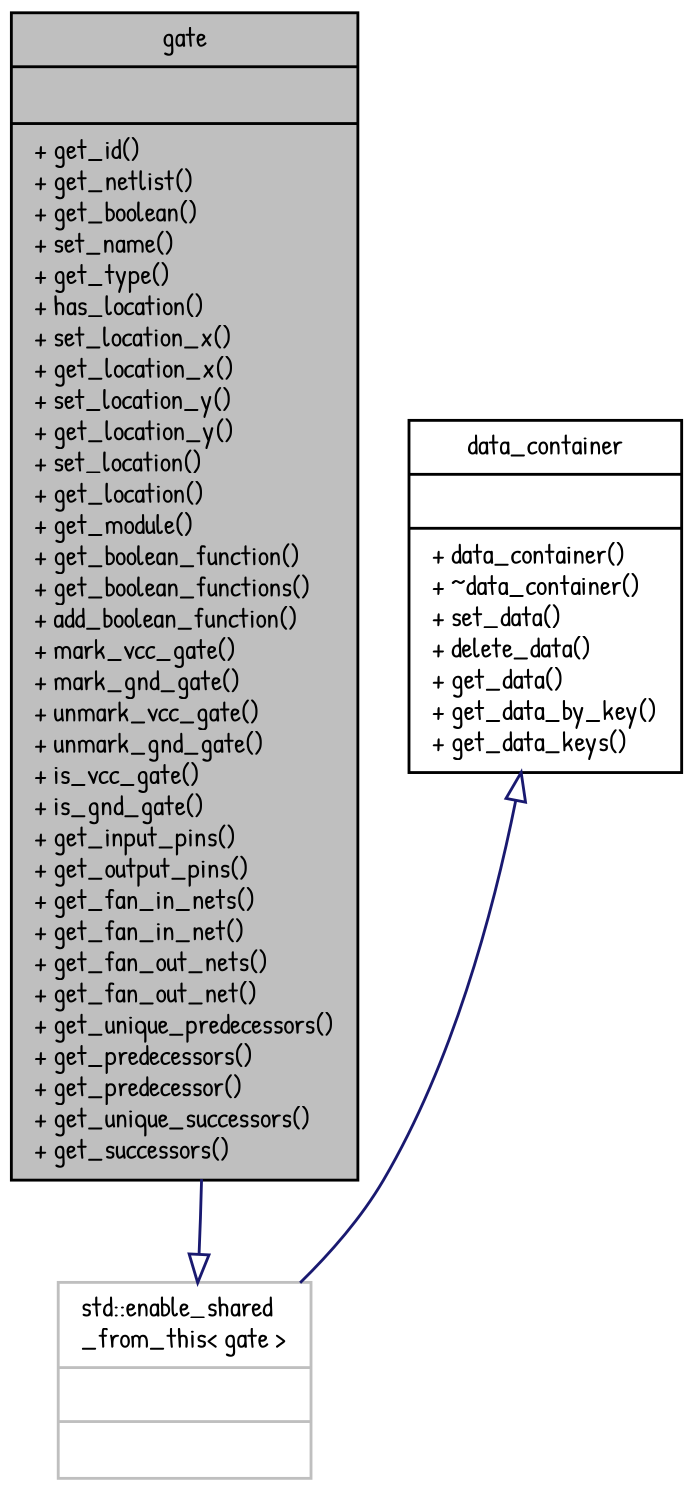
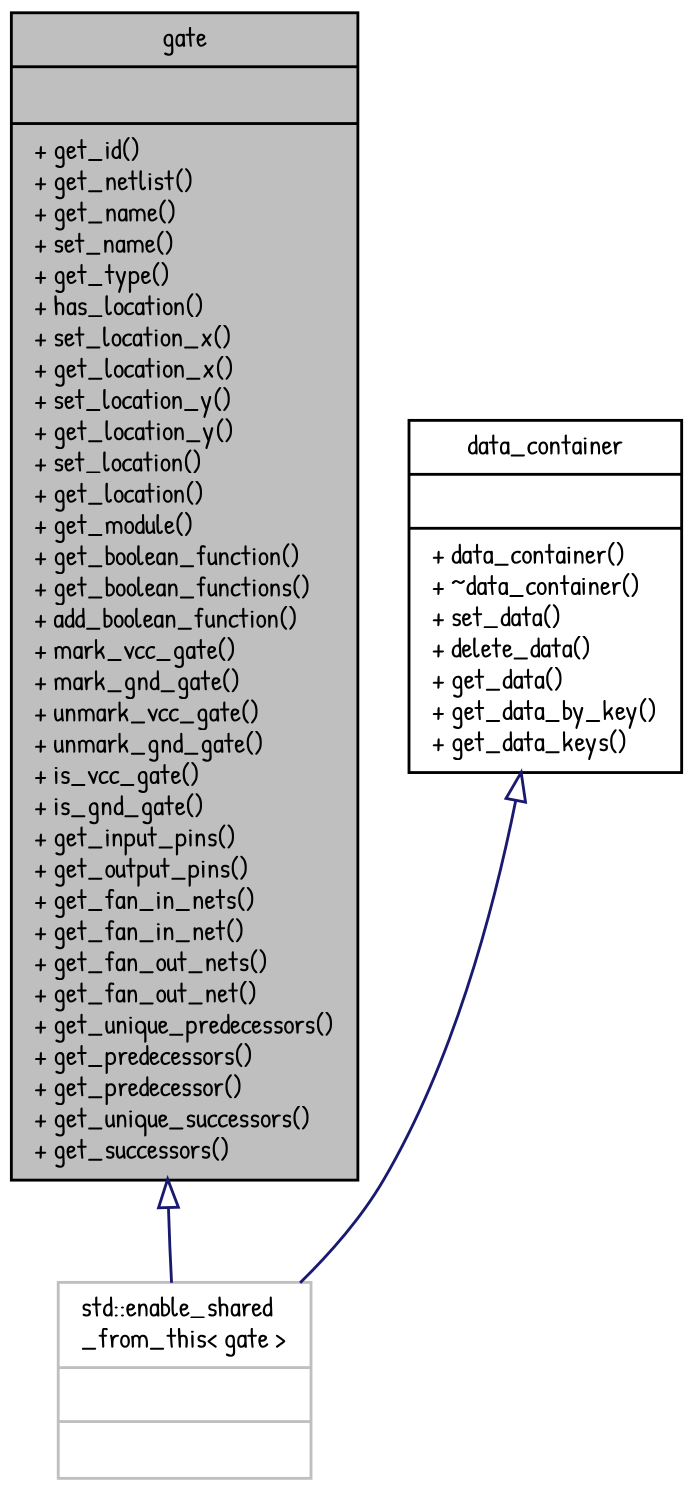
  digraph {
    fontname="Patrick Hand"
    node [color=black fillcolor=white fontname="Patrick Hand" fontsize=10 shape=record style=filled]
    edge [arrowtail=onormal color=midnightblue dir=back fontname="Patrick Hand" fontsize=10 labelfontname=Helvetica labelfontsize=10 style=solid]
-   n1 [fillcolor=grey75 fontcolor=black height=0.2 label="{gate\n||+ get_id()\l+ get_netlist()\l+ get_boolean()\l+ set_name()\l+ get_type()\l+ has_location()\l+ set_location_x()\l+ get_location_x()\l+ set_location_y()\l+ get_location_y()\l+ set_location()\l+ get_location()\l+ get_module()\l+ get_boolean_function()\l+ get_boolean_functions()\l+ add_boolean_function()\l+ mark_vcc_gate()\l+ mark_gnd_gate()\l+ unmark_vcc_gate()\l+ unmark_gnd_gate()\l+ is_vcc_gate()\l+ is_gnd_gate()\l+ get_input_pins()\l+ get_output_pins()\l+ get_fan_in_nets()\l+ get_fan_in_net()\l+ get_fan_out_nets()\l+ get_fan_out_net()\l+ get_unique_predecessors()\l+ get_predecessors()\l+ get_predecessor()\l+ get_unique_successors()\l+ get_successors()\l}" width=0.4]
+   n1 [fillcolor=grey75 fontcolor=black height=0.2 label="{gate\n||+ get_id()\l+ get_netlist()\l+ get_name()\l+ set_name()\l+ get_type()\l+ has_location()\l+ set_location_x()\l+ get_location_x()\l+ set_location_y()\l+ get_location_y()\l+ set_location()\l+ get_location()\l+ get_module()\l+ get_boolean_function()\l+ get_boolean_functions()\l+ add_boolean_function()\l+ mark_vcc_gate()\l+ mark_gnd_gate()\l+ unmark_vcc_gate()\l+ unmark_gnd_gate()\l+ is_vcc_gate()\l+ is_gnd_gate()\l+ get_input_pins()\l+ get_output_pins()\l+ get_fan_in_nets()\l+ get_fan_in_net()\l+ get_fan_out_nets()\l+ get_fan_out_net()\l+ get_unique_predecessors()\l+ get_predecessors()\l+ get_predecessor()\l+ get_unique_successors()\l+ get_successors()\l}" width=0.4]
    n2 [height=0.2 label="{data_container\n||+ data_container()\l+ ~data_container()\l+ set_data()\l+ delete_data()\l+ get_data()\l+ get_data_by_key()\l+ get_data_keys()\l}" width=0.4]
    n3 [color=grey75 height=0.2 label="{std::enable_shared\l_from_this\< gate \>\n||}" width=0.4]
    n2 -> n3
-   n3 -> n1
+   n1 -> n3
  }
